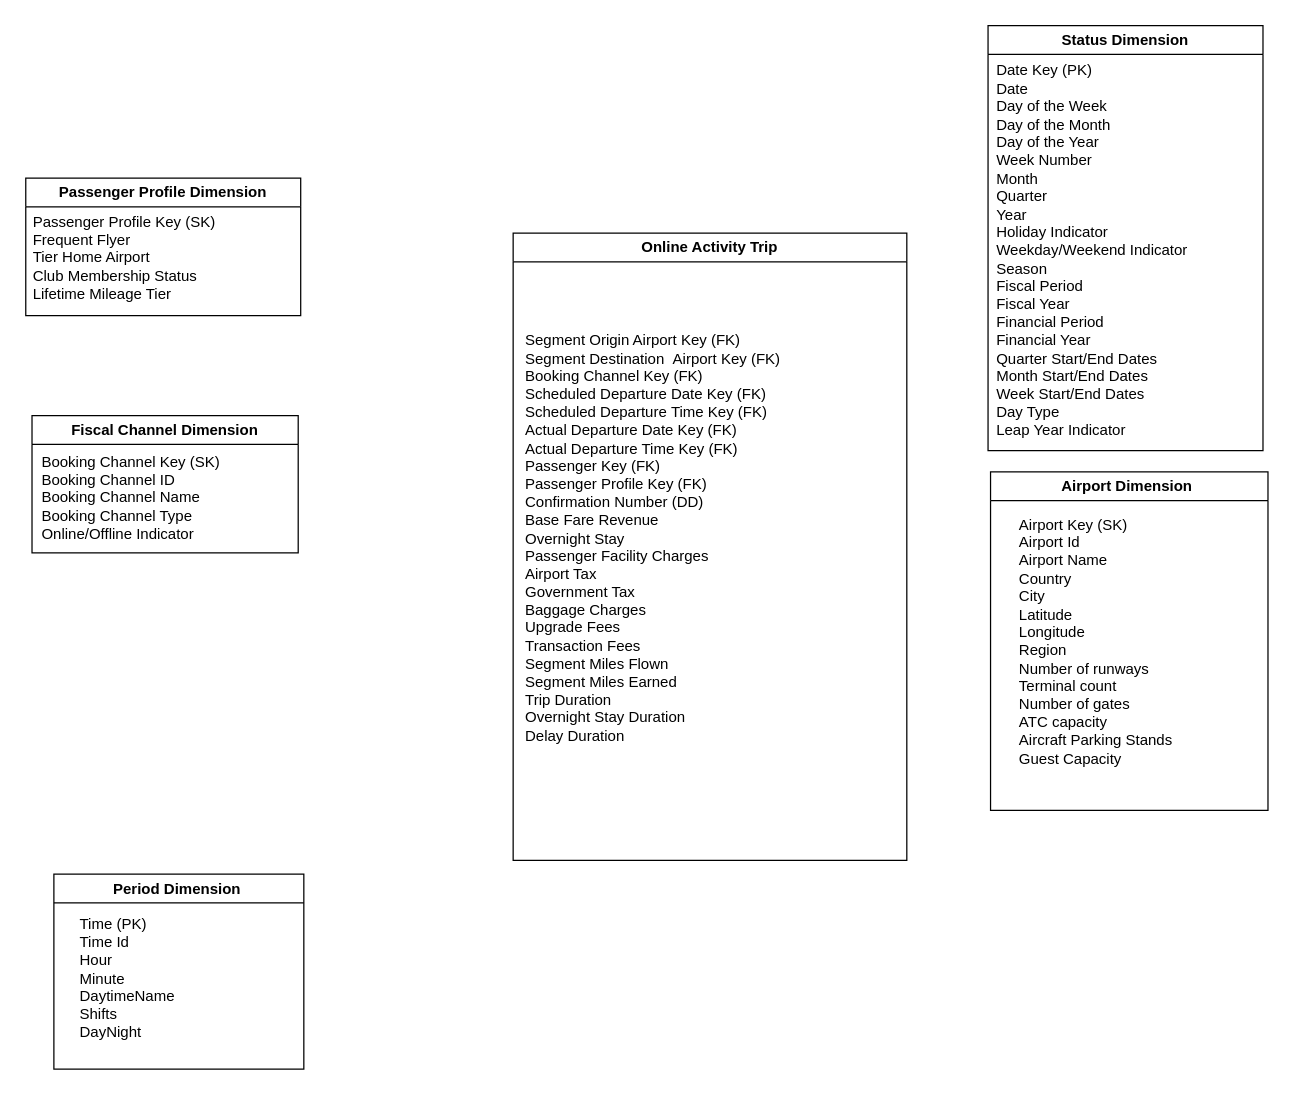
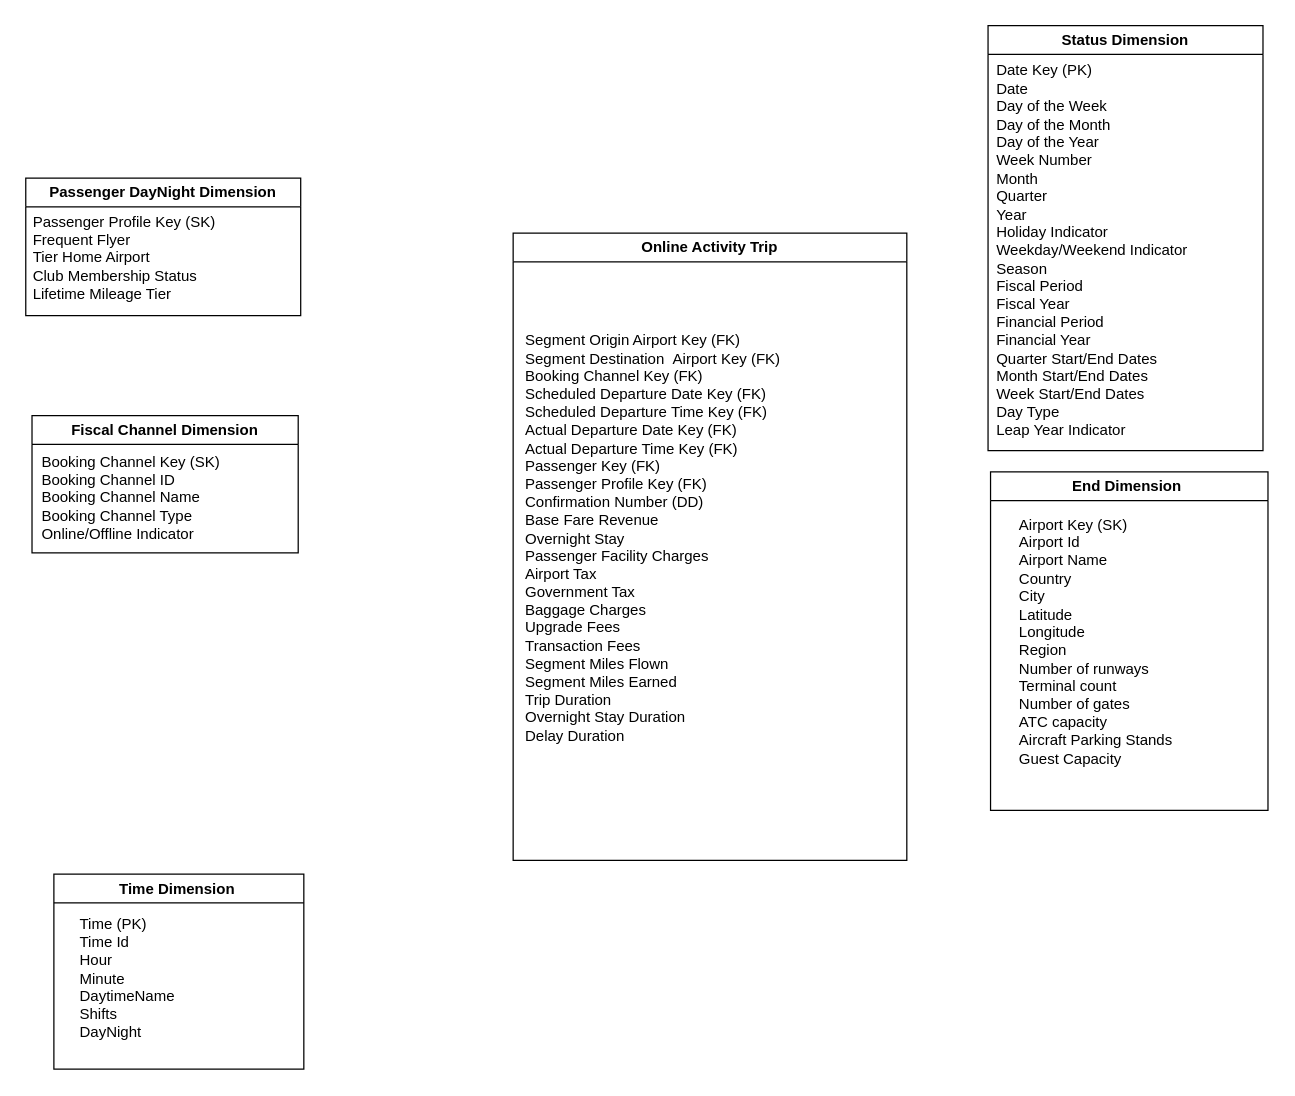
  <mxCell id="0" />
  <mxCell id="1" parent="0" />
  <mxCell id="2" value="Status Dimension" style="swimlane;whiteSpace=wrap;html=1;" parent="1" vertex="1"><mxGeometry x="790" y="20" width="220" height="340" as="geometry" /></mxCell>
  <mxCell id="3" value="Date Key (PK)&lt;br&gt;Date&lt;br&gt;Day of the Week&lt;br&gt;Day of the Month&lt;br&gt;Day of the Year&lt;br&gt;Week Number&lt;br&gt;Month&lt;br&gt;Quarter&lt;br&gt;Year&lt;br&gt;Holiday Indicator&lt;br&gt;Weekday/Weekend Indicator&lt;br&gt;Season&lt;br&gt;Fiscal Period&lt;br&gt;Fiscal Year&lt;br&gt;Financial Period&lt;br&gt;Financial Year&lt;br&gt;Quarter Start/End Dates&lt;br&gt;Month Start/End Dates&lt;br&gt;Week Start/End Dates&lt;br&gt;Day Type&lt;br&gt;Leap Year Indicator" style="text;html=1;strokeColor=none;fillColor=none;align=left;verticalAlign=middle;whiteSpace=wrap;rounded=0;" parent="2" vertex="1"><mxGeometry x="5" y="20" width="215" height="320" as="geometry" /></mxCell>
- <mxCell id="4" value="Passenger Profile Dimension" style="swimlane;whiteSpace=wrap;html=1;" parent="1" vertex="1"><mxGeometry x="20" y="142" width="220" height="110" as="geometry" /></mxCell>
+ <mxCell id="4" value="Passenger DayNight Dimension" style="swimlane;whiteSpace=wrap;html=1;" parent="1" vertex="1"><mxGeometry x="20" y="142" width="220" height="110" as="geometry" /></mxCell>
  <mxCell id="5" value="Passenger Profile Key (SK)&lt;br&gt;Frequent Flyer&lt;br&gt;Tier Home Airport&lt;br&gt;Club Membership Status&lt;br&gt;Lifetime Mileage Tier" style="text;html=1;strokeColor=none;fillColor=none;align=left;verticalAlign=middle;whiteSpace=wrap;rounded=0;" parent="4" vertex="1"><mxGeometry x="4" y="20" width="210" height="87" as="geometry" /></mxCell>
  <mxCell id="6" value="Fiscal Channel Dimension" style="swimlane;whiteSpace=wrap;html=1;" parent="1" vertex="1"><mxGeometry x="25" y="332" width="213" height="110" as="geometry" /></mxCell>
  <mxCell id="7" value="Booking Channel Key (SK)&lt;br&gt;Booking Channel ID&lt;br&gt;Booking Channel Name&lt;br&gt;Booking Channel Type&lt;br&gt;Online/Offline Indicator" style="text;html=1;strokeColor=none;fillColor=none;align=left;verticalAlign=middle;whiteSpace=wrap;rounded=0;" parent="6" vertex="1"><mxGeometry x="6" y="26" width="180" height="80" as="geometry" /></mxCell>
  <mxCell id="8" value="Online Activity Trip" style="swimlane;whiteSpace=wrap;html=1;" parent="1" vertex="1"><mxGeometry x="410" y="186" width="315" height="502" as="geometry" /></mxCell>
  <mxCell id="9" value="&lt;font style=&quot;font-size: 12px;&quot;&gt;&lt;br&gt;&lt;div style=&quot;&quot;&gt;Segment Origin Airport Key (FK)&lt;br&gt;Segment Destination&amp;nbsp;&amp;nbsp;Airport Key (FK)&lt;/div&gt;Booking Channel Key (FK)&lt;div style=&quot;&quot;&gt;&lt;span style=&quot;background-color: initial;&quot;&gt;Scheduled Departure Date Key (FK)&lt;/span&gt;&lt;br&gt;&lt;/div&gt;&lt;/font&gt;&lt;div style=&quot;&quot;&gt;&lt;font style=&quot;font-size: 12px;&quot;&gt;Scheduled Departure&amp;nbsp;Time Key (FK)&lt;/font&gt;&lt;/div&gt;&lt;div style=&quot;&quot;&gt;&lt;font style=&quot;font-size: 12px;&quot;&gt;Actual Departure Date Key (FK)&lt;br&gt;Actual Departure Time Key (FK)&lt;/font&gt;&lt;/div&gt;&lt;div style=&quot;&quot;&gt;&lt;font style=&quot;font-size: 12px;&quot;&gt;Passenger Key (FK)&lt;br&gt;Passenger Profile Key (FK)&lt;br&gt;&lt;/font&gt;&lt;/div&gt;&lt;font style=&quot;font-size: 12px;&quot;&gt;Confirmation Number (DD)&lt;br&gt;Base Fare Revenue&amp;nbsp;&lt;br&gt;Overnight Stay&lt;br&gt;Passenger Facility Charges&lt;br&gt;Airport Tax&lt;br&gt;Government Tax&lt;br&gt;Baggage Charges&lt;br&gt;Upgrade Fees&lt;br&gt;Transaction Fees&lt;br&gt;Segment Miles Flown&lt;br&gt;Segment Miles Earned&lt;br&gt;Trip Duration&lt;br&gt;Overnight Stay Duration&lt;br&gt;Delay Duration&lt;/font&gt;" style="text;html=1;align=left;verticalAlign=middle;resizable=0;points=[];autosize=1;strokeColor=none;fillColor=none;" parent="8" vertex="1"><mxGeometry x="8" y="58" width="222" height="358" as="geometry" /></mxCell>
- <mxCell id="10" value="&lt;font style=&quot;font-size: 12px;&quot;&gt;&lt;font style=&quot;font-size: 12px;&quot;&gt;Period&amp;nbsp;&lt;/font&gt;&lt;font style=&quot;font-size: 12px;&quot;&gt;Dimension&amp;nbsp;&lt;/font&gt;&lt;/font&gt;" style="swimlane;whiteSpace=wrap;html=1;" parent="1" vertex="1"><mxGeometry x="42.5" y="699" width="200" height="156" as="geometry" /></mxCell>
+ <mxCell id="10" value="&lt;font style=&quot;font-size: 12px;&quot;&gt;&lt;font style=&quot;font-size: 12px;&quot;&gt;Time&amp;nbsp;&lt;/font&gt;&lt;font style=&quot;font-size: 12px;&quot;&gt;Dimension&amp;nbsp;&lt;/font&gt;&lt;/font&gt;" style="swimlane;whiteSpace=wrap;html=1;" parent="1" vertex="1"><mxGeometry x="42.5" y="699" width="200" height="156" as="geometry" /></mxCell>
  <mxCell id="11" value="&lt;div style=&quot;text-align: left;&quot;&gt;&lt;font style=&quot;font-size: 12px;&quot;&gt;&lt;br&gt;&lt;/font&gt;&lt;/div&gt;&lt;font style=&quot;font-size: 12px;&quot;&gt;&lt;div style=&quot;text-align: left;&quot;&gt;&lt;font style=&quot;font-size: 12px;&quot;&gt;&lt;br&gt;&lt;/font&gt;&lt;/div&gt;&lt;font style=&quot;font-size: 12px;&quot;&gt;&lt;div style=&quot;text-align: left;&quot;&gt;&lt;span style=&quot;background-color: initial;&quot;&gt;&lt;font style=&quot;font-size: 12px;&quot;&gt;Time (PK)&lt;/font&gt;&lt;/span&gt;&lt;/div&gt;&lt;div style=&quot;text-align: left;&quot;&gt;&lt;span style=&quot;background-color: initial;&quot;&gt;&lt;font style=&quot;font-size: 12px;&quot;&gt;Time Id&lt;/font&gt;&lt;/span&gt;&lt;/div&gt;&lt;div style=&quot;text-align: left;&quot;&gt;&lt;span style=&quot;background-color: initial;&quot;&gt;&lt;font style=&quot;font-size: 12px;&quot;&gt;Hour&lt;/font&gt;&lt;/span&gt;&lt;/div&gt;&lt;div style=&quot;text-align: left;&quot;&gt;&lt;span style=&quot;background-color: initial;&quot;&gt;&lt;font style=&quot;font-size: 12px;&quot;&gt;Minute&lt;/font&gt;&lt;/span&gt;&lt;/div&gt;&lt;div style=&quot;text-align: left;&quot;&gt;&lt;font style=&quot;font-size: 12px;&quot;&gt;DaytimeName&lt;/font&gt;&lt;/div&gt;&lt;div style=&quot;text-align: left;&quot;&gt;&lt;font style=&quot;font-size: 12px;&quot;&gt;&lt;span style=&quot;background-color: initial;&quot;&gt;Shifts&lt;/span&gt;&lt;br&gt;&lt;/font&gt;&lt;/div&gt;&lt;div style=&quot;text-align: left;&quot;&gt;&lt;div style=&quot;&quot;&gt;&lt;font style=&quot;font-size: 12px;&quot;&gt;DayNight&lt;/font&gt;&lt;/div&gt;&lt;div&gt;&lt;br&gt;&lt;/div&gt;&lt;/div&gt;&lt;/font&gt;&lt;/font&gt;" style="text;html=1;align=center;verticalAlign=middle;resizable=0;points=[];autosize=1;strokeColor=none;fillColor=none;" parent="10" vertex="1"><mxGeometry x="11" y="-2" width="94" height="156" as="geometry" /></mxCell>
- <mxCell id="12" value="&lt;font style=&quot;font-size: 12px;&quot;&gt;&lt;font style=&quot;font-size: 12px;&quot;&gt;Airport&amp;nbsp;&lt;/font&gt;Dimension&amp;nbsp;&lt;/font&gt;" style="swimlane;whiteSpace=wrap;html=1;" parent="1" vertex="1"><mxGeometry x="792" y="377" width="222" height="271" as="geometry" /></mxCell>
+ <mxCell id="12" value="&lt;font style=&quot;font-size: 12px;&quot;&gt;&lt;font style=&quot;font-size: 12px;&quot;&gt;End&amp;nbsp;&lt;/font&gt;Dimension&amp;nbsp;&lt;/font&gt;" style="swimlane;whiteSpace=wrap;html=1;" parent="1" vertex="1"><mxGeometry x="792" y="377" width="222" height="271" as="geometry" /></mxCell>
  <mxCell id="13" value="&lt;div style=&quot;text-align: left;&quot;&gt;&lt;div style=&quot;&quot;&gt;Airport Key (SK)&lt;/div&gt;&lt;div style=&quot;&quot;&gt;Airport Id&lt;/div&gt;&lt;div style=&quot;&quot;&gt;Airport Name&lt;/div&gt;&lt;div style=&quot;&quot;&gt;Country&lt;/div&gt;&lt;div style=&quot;&quot;&gt;City&lt;/div&gt;&lt;div style=&quot;&quot;&gt;Latitude&lt;/div&gt;&lt;div style=&quot;&quot;&gt;Longitude&lt;/div&gt;&lt;div style=&quot;&quot;&gt;Region&lt;/div&gt;&lt;div style=&quot;&quot;&gt;&lt;div style=&quot;&quot;&gt;Number of runways&lt;/div&gt;&lt;div style=&quot;&quot;&gt;&lt;span style=&quot;&quot;&gt;Terminal count&lt;/span&gt;&lt;/div&gt;&lt;div style=&quot;&quot;&gt;&lt;span style=&quot;&quot;&gt;Number of gates&lt;/span&gt;&lt;/div&gt;&lt;div style=&quot;&quot;&gt;&lt;span style=&quot;&quot;&gt;ATC capacity&lt;/span&gt;&lt;/div&gt;&lt;div style=&quot;&quot;&gt;&lt;span style=&quot;&quot;&gt;Aircraft Parking Stands&lt;/span&gt;&lt;/div&gt;&lt;div style=&quot;&quot;&gt;&lt;span style=&quot;&quot;&gt;Guest Capacity&lt;/span&gt;&lt;/div&gt;&lt;/div&gt;&lt;div style=&quot;&quot;&gt;&lt;br&gt;&lt;/div&gt;&lt;/div&gt;" style="text;html=1;align=center;verticalAlign=middle;resizable=0;points=[];autosize=1;strokeColor=none;fillColor=none;" parent="12" vertex="1"><mxGeometry x="13" y="29" width="141" height="228" as="geometry" /></mxCell>
